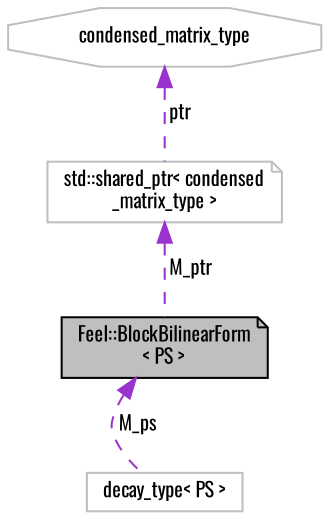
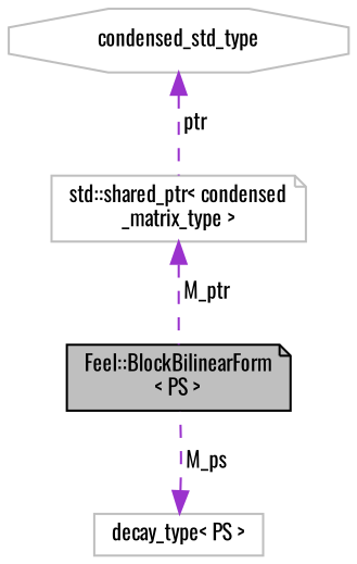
  digraph {
    fontname=Oswald
    node [color=grey75 fillcolor=white fontname=Oswald fontsize=10 shape=note style=filled]
    edge [color=darkorchid3 dir=back fontname=Oswald fontsize=10 labelfontname=Helvetica labelfontsize=10 style=dashed]
    n1 [color=black fillcolor=grey75 fontcolor=black height=0.2 label="Feel::BlockBilinearForm\l\< PS \>" width=0.4]
    n2 [height=0.2 label="std::shared_ptr\< condensed\l_matrix_type \>" width=0.4]
-   n3 [height=0.2 label=condensed_matrix_type shape=octagon width=0.4]
+   n3 [height=0.2 label=condensed_std_type shape=octagon width=0.4]
    n4 [height=0.2 label="decay_type\< PS \>" shape=box width=0.4]
    n2 -> n1 [label=" M_ptr"]
    n3 -> n2 [label=" ptr"]
-   n1 -> n4 [label=" M_ps"]
+   n4 -> n1 [label=" M_ps"]
  }
